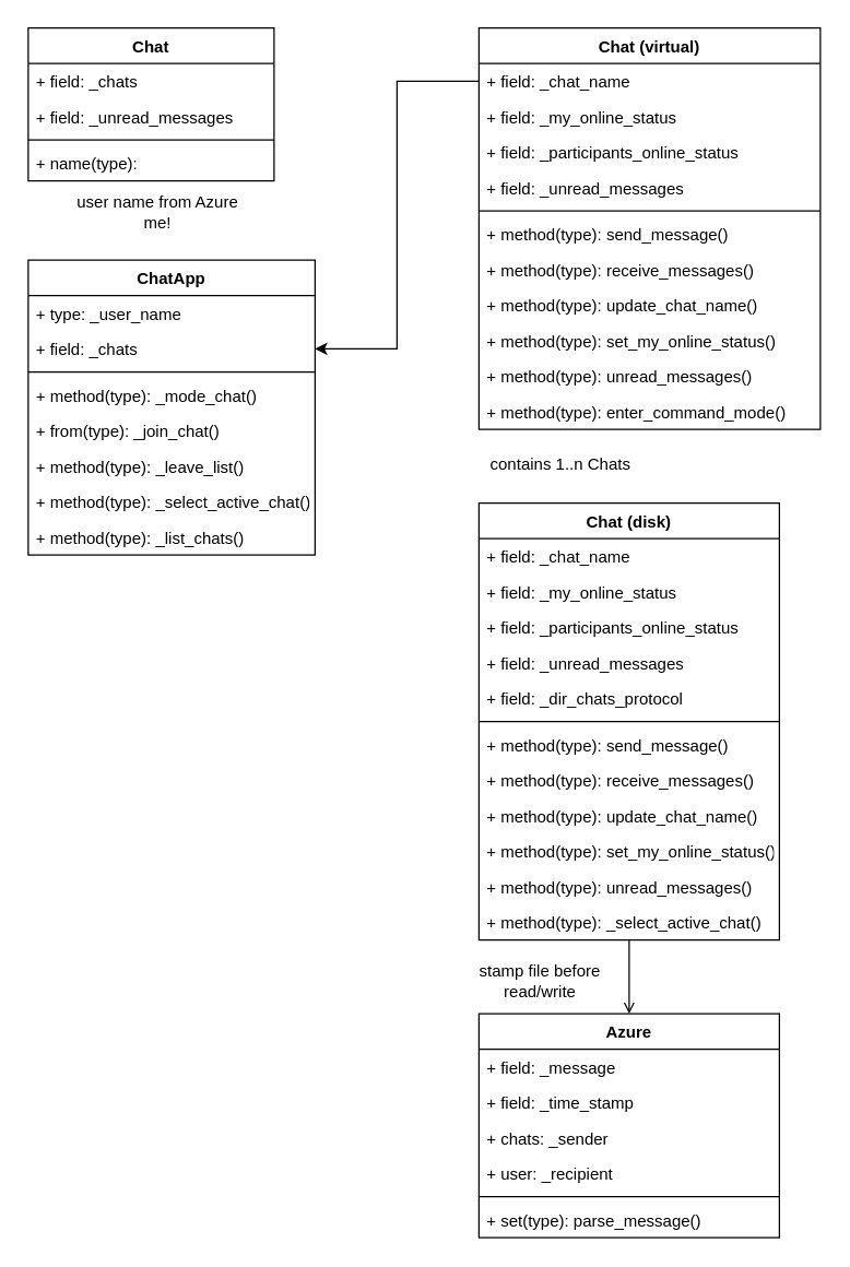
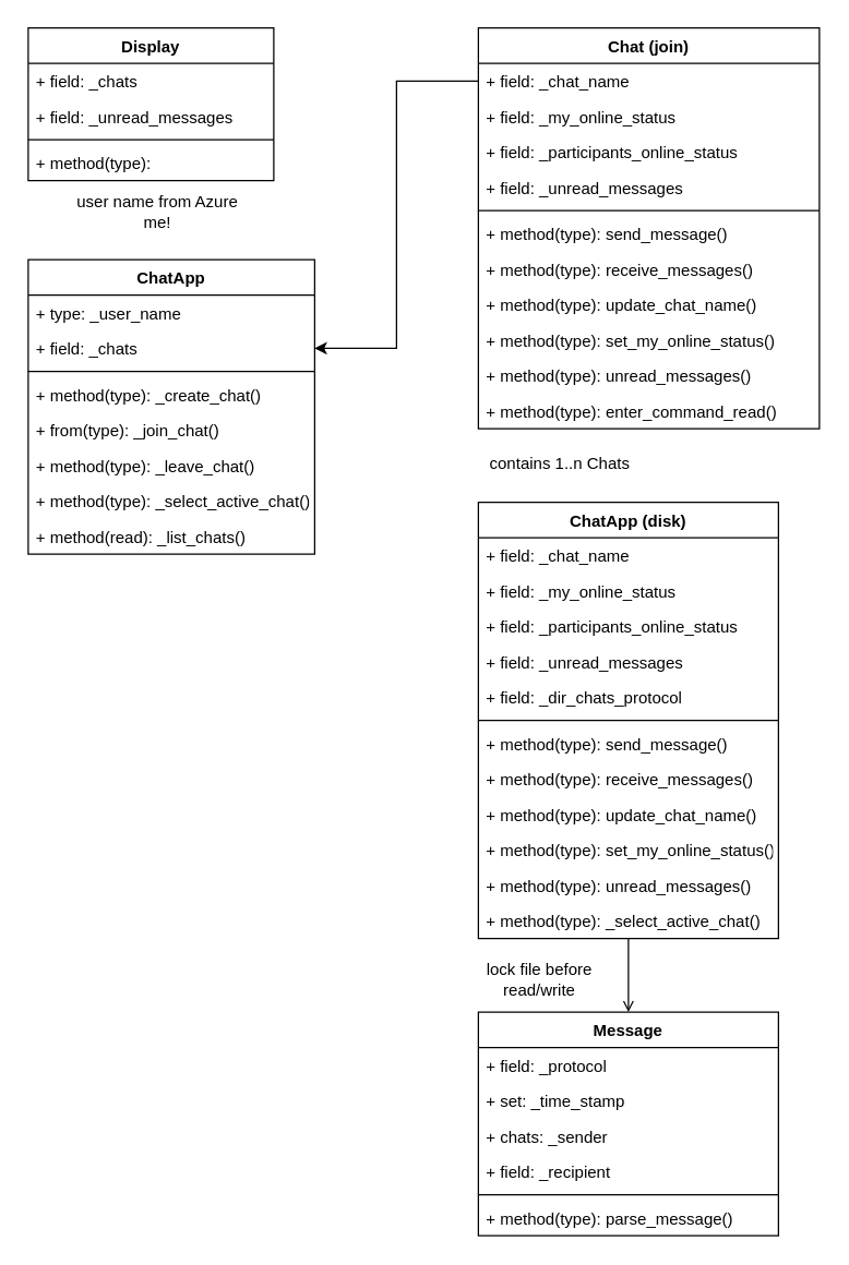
  <mxCell id="0" />
  <mxCell id="1" parent="0" />
- <mxCell id="2" value="Chat" style="swimlane;fontStyle=1;align=center;verticalAlign=top;childLayout=stackLayout;horizontal=1;startSize=26;horizontalStack=0;resizeParent=1;resizeParentMax=0;resizeLast=0;collapsible=1;marginBottom=0;" parent="1" vertex="1"><mxGeometry x="20" y="20" width="180" height="112" as="geometry" /></mxCell>
+ <mxCell id="2" value="Display" style="swimlane;fontStyle=1;align=center;verticalAlign=top;childLayout=stackLayout;horizontal=1;startSize=26;horizontalStack=0;resizeParent=1;resizeParentMax=0;resizeLast=0;collapsible=1;marginBottom=0;" parent="1" vertex="1"><mxGeometry x="20" y="20" width="180" height="112" as="geometry" /></mxCell>
  <mxCell id="3" value="+ field: _chats" style="text;strokeColor=none;fillColor=none;align=left;verticalAlign=top;spacingLeft=4;spacingRight=4;overflow=hidden;rotatable=0;points=[[0,0.5],[1,0.5]];portConstraint=eastwest;" parent="2" vertex="1"><mxGeometry y="26" width="180" height="26" as="geometry" /></mxCell>
  <mxCell id="4" value="+ field: _unread_messages" style="text;strokeColor=none;fillColor=none;align=left;verticalAlign=top;spacingLeft=4;spacingRight=4;overflow=hidden;rotatable=0;points=[[0,0.5],[1,0.5]];portConstraint=eastwest;" parent="2" vertex="1"><mxGeometry y="52" width="180" height="26" as="geometry" /></mxCell>
  <mxCell id="5" value="" style="line;strokeWidth=1;fillColor=none;align=left;verticalAlign=middle;spacingTop=-1;spacingLeft=3;spacingRight=3;rotatable=0;labelPosition=right;points=[];portConstraint=eastwest;" parent="2" vertex="1"><mxGeometry y="78" width="180" height="8" as="geometry" /></mxCell>
- <mxCell id="6" value="+ name(type): " style="text;strokeColor=none;fillColor=none;align=left;verticalAlign=top;spacingLeft=4;spacingRight=4;overflow=hidden;rotatable=0;points=[[0,0.5],[1,0.5]];portConstraint=eastwest;" parent="2" vertex="1"><mxGeometry y="86" width="180" height="26" as="geometry" /></mxCell>
- <mxCell id="7" value="Chat (virtual)" style="swimlane;fontStyle=1;align=center;verticalAlign=top;childLayout=stackLayout;horizontal=1;startSize=26;horizontalStack=0;resizeParent=1;resizeParentMax=0;resizeLast=0;collapsible=1;marginBottom=0;" parent="1" vertex="1"><mxGeometry x="350" y="20" width="250" height="294" as="geometry" /></mxCell>
+ <mxCell id="6" value="+ method(type): " style="text;strokeColor=none;fillColor=none;align=left;verticalAlign=top;spacingLeft=4;spacingRight=4;overflow=hidden;rotatable=0;points=[[0,0.5],[1,0.5]];portConstraint=eastwest;" parent="2" vertex="1"><mxGeometry y="86" width="180" height="26" as="geometry" /></mxCell>
+ <mxCell id="7" value="Chat (join)" style="swimlane;fontStyle=1;align=center;verticalAlign=top;childLayout=stackLayout;horizontal=1;startSize=26;horizontalStack=0;resizeParent=1;resizeParentMax=0;resizeLast=0;collapsible=1;marginBottom=0;" parent="1" vertex="1"><mxGeometry x="350" y="20" width="250" height="294" as="geometry" /></mxCell>
  <mxCell id="8" value="+ field: _chat_name" style="text;strokeColor=none;fillColor=none;align=left;verticalAlign=top;spacingLeft=4;spacingRight=4;overflow=hidden;rotatable=0;points=[[0,0.5],[1,0.5]];portConstraint=eastwest;" parent="7" vertex="1"><mxGeometry y="26" width="250" height="26" as="geometry" /></mxCell>
  <mxCell id="9" value="+ field: _my_online_status" style="text;strokeColor=none;fillColor=none;align=left;verticalAlign=top;spacingLeft=4;spacingRight=4;overflow=hidden;rotatable=0;points=[[0,0.5],[1,0.5]];portConstraint=eastwest;" parent="7" vertex="1"><mxGeometry y="52" width="250" height="26" as="geometry" /></mxCell>
  <mxCell id="10" value="+ field: _participants_online_status" style="text;strokeColor=none;fillColor=none;align=left;verticalAlign=top;spacingLeft=4;spacingRight=4;overflow=hidden;rotatable=0;points=[[0,0.5],[1,0.5]];portConstraint=eastwest;" parent="7" vertex="1"><mxGeometry y="78" width="250" height="26" as="geometry" /></mxCell>
  <mxCell id="11" value="+ field: _unread_messages" style="text;strokeColor=none;fillColor=none;align=left;verticalAlign=top;spacingLeft=4;spacingRight=4;overflow=hidden;rotatable=0;points=[[0,0.5],[1,0.5]];portConstraint=eastwest;" parent="7" vertex="1"><mxGeometry y="104" width="250" height="26" as="geometry" /></mxCell>
  <mxCell id="12" value="" style="line;strokeWidth=1;fillColor=none;align=left;verticalAlign=middle;spacingTop=-1;spacingLeft=3;spacingRight=3;rotatable=0;labelPosition=right;points=[];portConstraint=eastwest;" parent="7" vertex="1"><mxGeometry y="130" width="250" height="8" as="geometry" /></mxCell>
  <mxCell id="13" value="+ method(type): send_message()" style="text;strokeColor=none;fillColor=none;align=left;verticalAlign=top;spacingLeft=4;spacingRight=4;overflow=hidden;rotatable=0;points=[[0,0.5],[1,0.5]];portConstraint=eastwest;" parent="7" vertex="1"><mxGeometry y="138" width="250" height="26" as="geometry" /></mxCell>
  <mxCell id="14" value="+ method(type): receive_messages()" style="text;strokeColor=none;fillColor=none;align=left;verticalAlign=top;spacingLeft=4;spacingRight=4;overflow=hidden;rotatable=0;points=[[0,0.5],[1,0.5]];portConstraint=eastwest;" parent="7" vertex="1"><mxGeometry y="164" width="250" height="26" as="geometry" /></mxCell>
  <mxCell id="15" value="+ method(type): update_chat_name()" style="text;strokeColor=none;fillColor=none;align=left;verticalAlign=top;spacingLeft=4;spacingRight=4;overflow=hidden;rotatable=0;points=[[0,0.5],[1,0.5]];portConstraint=eastwest;" parent="7" vertex="1"><mxGeometry y="190" width="250" height="26" as="geometry" /></mxCell>
  <mxCell id="16" value="+ method(type): set_my_online_status()" style="text;strokeColor=none;fillColor=none;align=left;verticalAlign=top;spacingLeft=4;spacingRight=4;overflow=hidden;rotatable=0;points=[[0,0.5],[1,0.5]];portConstraint=eastwest;" parent="7" vertex="1"><mxGeometry y="216" width="250" height="26" as="geometry" /></mxCell>
  <mxCell id="17" value="+ method(type): unread_messages()" style="text;strokeColor=none;fillColor=none;align=left;verticalAlign=top;spacingLeft=4;spacingRight=4;overflow=hidden;rotatable=0;points=[[0,0.5],[1,0.5]];portConstraint=eastwest;" parent="7" vertex="1"><mxGeometry y="242" width="250" height="26" as="geometry" /></mxCell>
- <mxCell id="18" value="+ method(type): enter_command_mode()" style="text;strokeColor=none;fillColor=none;align=left;verticalAlign=top;spacingLeft=4;spacingRight=4;overflow=hidden;rotatable=0;points=[[0,0.5],[1,0.5]];portConstraint=eastwest;" parent="7" vertex="1"><mxGeometry y="268" width="250" height="26" as="geometry" /></mxCell>
+ <mxCell id="18" value="+ method(type): enter_command_read()" style="text;strokeColor=none;fillColor=none;align=left;verticalAlign=top;spacingLeft=4;spacingRight=4;overflow=hidden;rotatable=0;points=[[0,0.5],[1,0.5]];portConstraint=eastwest;" parent="7" vertex="1"><mxGeometry y="268" width="250" height="26" as="geometry" /></mxCell>
  <mxCell id="19" value="contains 1..n Chats" style="text;html=1;strokeColor=none;fillColor=none;align=center;verticalAlign=middle;whiteSpace=wrap;rounded=0;" parent="1" vertex="1"><mxGeometry x="355" y="330" width="110" height="20" as="geometry" /></mxCell>
  <mxCell id="20" value="ChatApp" style="swimlane;fontStyle=1;align=center;verticalAlign=top;childLayout=stackLayout;horizontal=1;startSize=26;horizontalStack=0;resizeParent=1;resizeParentMax=0;resizeLast=0;collapsible=1;marginBottom=0;" parent="1" vertex="1"><mxGeometry x="20" y="190" width="210" height="216" as="geometry" /></mxCell>
  <mxCell id="21" value="+ type: _user_name" style="text;strokeColor=none;fillColor=none;align=left;verticalAlign=top;spacingLeft=4;spacingRight=4;overflow=hidden;rotatable=0;points=[[0,0.5],[1,0.5]];portConstraint=eastwest;" parent="20" vertex="1"><mxGeometry y="26" width="210" height="26" as="geometry" /></mxCell>
  <mxCell id="22" value="+ field: _chats" style="text;strokeColor=none;fillColor=none;align=left;verticalAlign=top;spacingLeft=4;spacingRight=4;overflow=hidden;rotatable=0;points=[[0,0.5],[1,0.5]];portConstraint=eastwest;" parent="20" vertex="1"><mxGeometry y="52" width="210" height="26" as="geometry" /></mxCell>
  <mxCell id="23" value="" style="line;strokeWidth=1;fillColor=none;align=left;verticalAlign=middle;spacingTop=-1;spacingLeft=3;spacingRight=3;rotatable=0;labelPosition=right;points=[];portConstraint=eastwest;" parent="20" vertex="1"><mxGeometry y="78" width="210" height="8" as="geometry" /></mxCell>
- <mxCell id="24" value="+ method(type): _mode_chat()" style="text;strokeColor=none;fillColor=none;align=left;verticalAlign=top;spacingLeft=4;spacingRight=4;overflow=hidden;rotatable=0;points=[[0,0.5],[1,0.5]];portConstraint=eastwest;" parent="20" vertex="1"><mxGeometry y="86" width="210" height="26" as="geometry" /></mxCell>
+ <mxCell id="24" value="+ method(type): _create_chat()" style="text;strokeColor=none;fillColor=none;align=left;verticalAlign=top;spacingLeft=4;spacingRight=4;overflow=hidden;rotatable=0;points=[[0,0.5],[1,0.5]];portConstraint=eastwest;" parent="20" vertex="1"><mxGeometry y="86" width="210" height="26" as="geometry" /></mxCell>
  <mxCell id="25" value="+ from(type): _join_chat()" style="text;strokeColor=none;fillColor=none;align=left;verticalAlign=top;spacingLeft=4;spacingRight=4;overflow=hidden;rotatable=0;points=[[0,0.5],[1,0.5]];portConstraint=eastwest;" parent="20" vertex="1"><mxGeometry y="112" width="210" height="26" as="geometry" /></mxCell>
- <mxCell id="26" value="+ method(type): _leave_list()" style="text;strokeColor=none;fillColor=none;align=left;verticalAlign=top;spacingLeft=4;spacingRight=4;overflow=hidden;rotatable=0;points=[[0,0.5],[1,0.5]];portConstraint=eastwest;" parent="20" vertex="1"><mxGeometry y="138" width="210" height="26" as="geometry" /></mxCell>
+ <mxCell id="26" value="+ method(type): _leave_chat()" style="text;strokeColor=none;fillColor=none;align=left;verticalAlign=top;spacingLeft=4;spacingRight=4;overflow=hidden;rotatable=0;points=[[0,0.5],[1,0.5]];portConstraint=eastwest;" parent="20" vertex="1"><mxGeometry y="138" width="210" height="26" as="geometry" /></mxCell>
  <mxCell id="27" value="+ method(type): _select_active_chat()" style="text;strokeColor=none;fillColor=none;align=left;verticalAlign=top;spacingLeft=4;spacingRight=4;overflow=hidden;rotatable=0;points=[[0,0.5],[1,0.5]];portConstraint=eastwest;" parent="20" vertex="1"><mxGeometry y="164" width="210" height="26" as="geometry" /></mxCell>
- <mxCell id="28" value="+ method(type): _list_chats()" style="text;strokeColor=none;fillColor=none;align=left;verticalAlign=top;spacingLeft=4;spacingRight=4;overflow=hidden;rotatable=0;points=[[0,0.5],[1,0.5]];portConstraint=eastwest;" parent="20" vertex="1"><mxGeometry y="190" width="210" height="26" as="geometry" /></mxCell>
+ <mxCell id="28" value="+ method(read): _list_chats()" style="text;strokeColor=none;fillColor=none;align=left;verticalAlign=top;spacingLeft=4;spacingRight=4;overflow=hidden;rotatable=0;points=[[0,0.5],[1,0.5]];portConstraint=eastwest;" parent="20" vertex="1"><mxGeometry y="190" width="210" height="26" as="geometry" /></mxCell>
  <mxCell id="29" style="edgeStyle=orthogonalEdgeStyle;rounded=0;orthogonalLoop=1;jettySize=auto;html=1;exitX=0;exitY=0.5;exitDx=0;exitDy=0;" parent="1" source="8" target="22" edge="1"><mxGeometry relative="1" as="geometry" /></mxCell>
  <mxCell id="30" value="" style="edgeStyle=orthogonalEdgeStyle;rounded=0;orthogonalLoop=1;jettySize=auto;html=1;endArrow=open;" parent="1" source="31" target="44" edge="1"><mxGeometry relative="1" as="geometry" /></mxCell>
- <mxCell id="31" value="Chat (disk)" style="swimlane;fontStyle=1;align=center;verticalAlign=top;childLayout=stackLayout;horizontal=1;startSize=26;horizontalStack=0;resizeParent=1;resizeParentMax=0;resizeLast=0;collapsible=1;marginBottom=0;" parent="1" vertex="1"><mxGeometry x="350" y="368" width="220" height="320" as="geometry" /></mxCell>
+ <mxCell id="31" value="ChatApp (disk)" style="swimlane;fontStyle=1;align=center;verticalAlign=top;childLayout=stackLayout;horizontal=1;startSize=26;horizontalStack=0;resizeParent=1;resizeParentMax=0;resizeLast=0;collapsible=1;marginBottom=0;" parent="1" vertex="1"><mxGeometry x="350" y="368" width="220" height="320" as="geometry" /></mxCell>
  <mxCell id="32" value="+ field: _chat_name" style="text;strokeColor=none;fillColor=none;align=left;verticalAlign=top;spacingLeft=4;spacingRight=4;overflow=hidden;rotatable=0;points=[[0,0.5],[1,0.5]];portConstraint=eastwest;" parent="31" vertex="1"><mxGeometry y="26" width="220" height="26" as="geometry" /></mxCell>
  <mxCell id="33" value="+ field: _my_online_status" style="text;strokeColor=none;fillColor=none;align=left;verticalAlign=top;spacingLeft=4;spacingRight=4;overflow=hidden;rotatable=0;points=[[0,0.5],[1,0.5]];portConstraint=eastwest;" parent="31" vertex="1"><mxGeometry y="52" width="220" height="26" as="geometry" /></mxCell>
  <mxCell id="34" value="+ field: _participants_online_status" style="text;strokeColor=none;fillColor=none;align=left;verticalAlign=top;spacingLeft=4;spacingRight=4;overflow=hidden;rotatable=0;points=[[0,0.5],[1,0.5]];portConstraint=eastwest;" parent="31" vertex="1"><mxGeometry y="78" width="220" height="26" as="geometry" /></mxCell>
  <mxCell id="35" value="+ field: _unread_messages" style="text;strokeColor=none;fillColor=none;align=left;verticalAlign=top;spacingLeft=4;spacingRight=4;overflow=hidden;rotatable=0;points=[[0,0.5],[1,0.5]];portConstraint=eastwest;" parent="31" vertex="1"><mxGeometry y="104" width="220" height="26" as="geometry" /></mxCell>
  <mxCell id="36" value="+ field: _dir_chats_protocol" style="text;strokeColor=none;fillColor=none;align=left;verticalAlign=top;spacingLeft=4;spacingRight=4;overflow=hidden;rotatable=0;points=[[0,0.5],[1,0.5]];portConstraint=eastwest;" parent="31" vertex="1"><mxGeometry y="130" width="220" height="26" as="geometry" /></mxCell>
  <mxCell id="37" value="" style="line;strokeWidth=1;fillColor=none;align=left;verticalAlign=middle;spacingTop=-1;spacingLeft=3;spacingRight=3;rotatable=0;labelPosition=right;points=[];portConstraint=eastwest;" parent="31" vertex="1"><mxGeometry y="156" width="220" height="8" as="geometry" /></mxCell>
  <mxCell id="38" value="+ method(type): send_message()" style="text;strokeColor=none;fillColor=none;align=left;verticalAlign=top;spacingLeft=4;spacingRight=4;overflow=hidden;rotatable=0;points=[[0,0.5],[1,0.5]];portConstraint=eastwest;" parent="31" vertex="1"><mxGeometry y="164" width="220" height="26" as="geometry" /></mxCell>
  <mxCell id="39" value="+ method(type): receive_messages()" style="text;strokeColor=none;fillColor=none;align=left;verticalAlign=top;spacingLeft=4;spacingRight=4;overflow=hidden;rotatable=0;points=[[0,0.5],[1,0.5]];portConstraint=eastwest;" parent="31" vertex="1"><mxGeometry y="190" width="220" height="26" as="geometry" /></mxCell>
  <mxCell id="40" value="+ method(type): update_chat_name()" style="text;strokeColor=none;fillColor=none;align=left;verticalAlign=top;spacingLeft=4;spacingRight=4;overflow=hidden;rotatable=0;points=[[0,0.5],[1,0.5]];portConstraint=eastwest;" parent="31" vertex="1"><mxGeometry y="216" width="220" height="26" as="geometry" /></mxCell>
  <mxCell id="41" value="+ method(type): set_my_online_status()" style="text;strokeColor=none;fillColor=none;align=left;verticalAlign=top;spacingLeft=4;spacingRight=4;overflow=hidden;rotatable=0;points=[[0,0.5],[1,0.5]];portConstraint=eastwest;" parent="31" vertex="1"><mxGeometry y="242" width="220" height="26" as="geometry" /></mxCell>
  <mxCell id="42" value="+ method(type): unread_messages()" style="text;strokeColor=none;fillColor=none;align=left;verticalAlign=top;spacingLeft=4;spacingRight=4;overflow=hidden;rotatable=0;points=[[0,0.5],[1,0.5]];portConstraint=eastwest;" parent="31" vertex="1"><mxGeometry y="268" width="220" height="26" as="geometry" /></mxCell>
  <mxCell id="43" value="+ method(type): _select_active_chat()" style="text;strokeColor=none;fillColor=none;align=left;verticalAlign=top;spacingLeft=4;spacingRight=4;overflow=hidden;rotatable=0;points=[[0,0.5],[1,0.5]];portConstraint=eastwest;" parent="31" vertex="1"><mxGeometry y="294" width="220" height="26" as="geometry" /></mxCell>
- <mxCell id="44" value="Azure" style="swimlane;fontStyle=1;align=center;verticalAlign=top;childLayout=stackLayout;horizontal=1;startSize=26;horizontalStack=0;resizeParent=1;resizeParentMax=0;resizeLast=0;collapsible=1;marginBottom=0;" parent="1" vertex="1"><mxGeometry x="350" y="742" width="220" height="164" as="geometry" /></mxCell>
- <mxCell id="45" value="+ field: _message" style="text;strokeColor=none;fillColor=none;align=left;verticalAlign=top;spacingLeft=4;spacingRight=4;overflow=hidden;rotatable=0;points=[[0,0.5],[1,0.5]];portConstraint=eastwest;" parent="44" vertex="1"><mxGeometry y="26" width="220" height="26" as="geometry" /></mxCell>
- <mxCell id="46" value="+ field: _time_stamp" style="text;strokeColor=none;fillColor=none;align=left;verticalAlign=top;spacingLeft=4;spacingRight=4;overflow=hidden;rotatable=0;points=[[0,0.5],[1,0.5]];portConstraint=eastwest;" parent="44" vertex="1"><mxGeometry y="52" width="220" height="26" as="geometry" /></mxCell>
+ <mxCell id="44" value="Message" style="swimlane;fontStyle=1;align=center;verticalAlign=top;childLayout=stackLayout;horizontal=1;startSize=26;horizontalStack=0;resizeParent=1;resizeParentMax=0;resizeLast=0;collapsible=1;marginBottom=0;" parent="1" vertex="1"><mxGeometry x="350" y="742" width="220" height="164" as="geometry" /></mxCell>
+ <mxCell id="45" value="+ field: _protocol" style="text;strokeColor=none;fillColor=none;align=left;verticalAlign=top;spacingLeft=4;spacingRight=4;overflow=hidden;rotatable=0;points=[[0,0.5],[1,0.5]];portConstraint=eastwest;" parent="44" vertex="1"><mxGeometry y="26" width="220" height="26" as="geometry" /></mxCell>
+ <mxCell id="46" value="+ set: _time_stamp" style="text;strokeColor=none;fillColor=none;align=left;verticalAlign=top;spacingLeft=4;spacingRight=4;overflow=hidden;rotatable=0;points=[[0,0.5],[1,0.5]];portConstraint=eastwest;" parent="44" vertex="1"><mxGeometry y="52" width="220" height="26" as="geometry" /></mxCell>
  <mxCell id="47" value="+ chats: _sender" style="text;strokeColor=none;fillColor=none;align=left;verticalAlign=top;spacingLeft=4;spacingRight=4;overflow=hidden;rotatable=0;points=[[0,0.5],[1,0.5]];portConstraint=eastwest;" parent="44" vertex="1"><mxGeometry y="78" width="220" height="26" as="geometry" /></mxCell>
- <mxCell id="48" value="+ user: _recipient" style="text;strokeColor=none;fillColor=none;align=left;verticalAlign=top;spacingLeft=4;spacingRight=4;overflow=hidden;rotatable=0;points=[[0,0.5],[1,0.5]];portConstraint=eastwest;" parent="44" vertex="1"><mxGeometry y="104" width="220" height="26" as="geometry" /></mxCell>
+ <mxCell id="48" value="+ field: _recipient" style="text;strokeColor=none;fillColor=none;align=left;verticalAlign=top;spacingLeft=4;spacingRight=4;overflow=hidden;rotatable=0;points=[[0,0.5],[1,0.5]];portConstraint=eastwest;" parent="44" vertex="1"><mxGeometry y="104" width="220" height="26" as="geometry" /></mxCell>
  <mxCell id="49" value="" style="line;strokeWidth=1;fillColor=none;align=left;verticalAlign=middle;spacingTop=-1;spacingLeft=3;spacingRight=3;rotatable=0;labelPosition=right;points=[];portConstraint=eastwest;" parent="44" vertex="1"><mxGeometry y="130" width="220" height="8" as="geometry" /></mxCell>
- <mxCell id="50" value="+ set(type): parse_message()" style="text;strokeColor=none;fillColor=none;align=left;verticalAlign=top;spacingLeft=4;spacingRight=4;overflow=hidden;rotatable=0;points=[[0,0.5],[1,0.5]];portConstraint=eastwest;" parent="44" vertex="1"><mxGeometry y="138" width="220" height="26" as="geometry" /></mxCell>
- <mxCell id="51" value="stamp file before read/write" style="text;html=1;strokeColor=none;fillColor=none;align=center;verticalAlign=middle;whiteSpace=wrap;rounded=0;" parent="1" vertex="1"><mxGeometry x="345" y="688" width="100" height="60" as="geometry" /></mxCell>
+ <mxCell id="50" value="+ method(type): parse_message()" style="text;strokeColor=none;fillColor=none;align=left;verticalAlign=top;spacingLeft=4;spacingRight=4;overflow=hidden;rotatable=0;points=[[0,0.5],[1,0.5]];portConstraint=eastwest;" parent="44" vertex="1"><mxGeometry y="138" width="220" height="26" as="geometry" /></mxCell>
+ <mxCell id="51" value="lock file before read/write" style="text;html=1;strokeColor=none;fillColor=none;align=center;verticalAlign=middle;whiteSpace=wrap;rounded=0;" parent="1" vertex="1"><mxGeometry x="345" y="688" width="100" height="60" as="geometry" /></mxCell>
  <mxCell id="52" value="user name from Azure me!" style="text;html=1;strokeColor=none;fillColor=none;align=center;verticalAlign=middle;whiteSpace=wrap;rounded=0;" vertex="1" parent="1"><mxGeometry x="50" y="145" width="130" height="20" as="geometry" /></mxCell>
